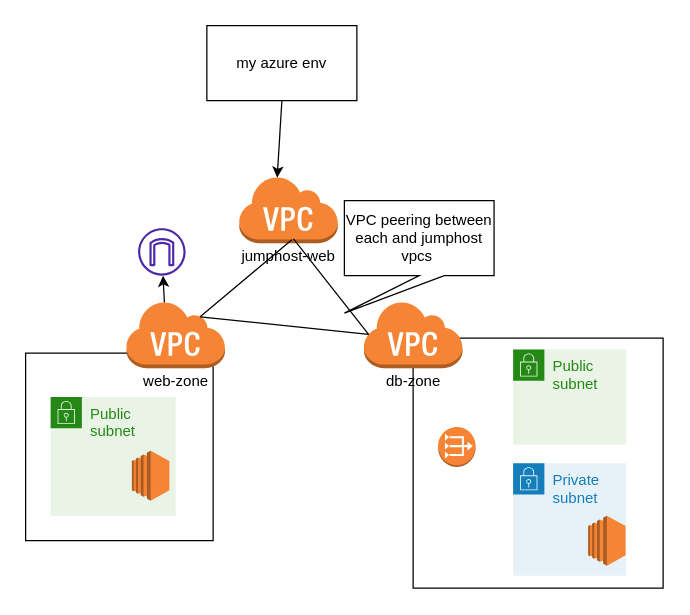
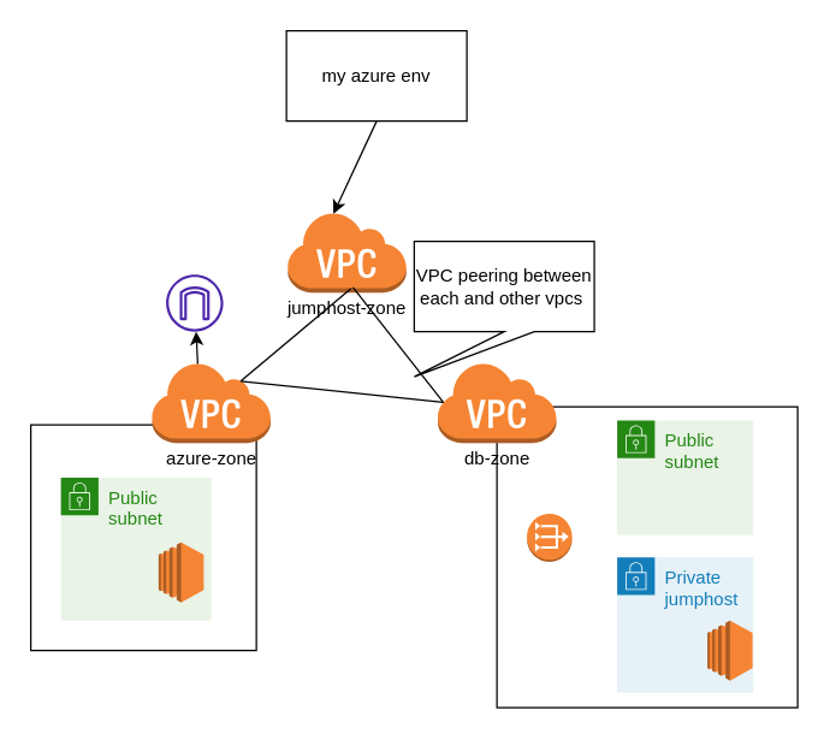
  <mxCell id="0" />
  <mxCell id="1" parent="0" />
  <mxCell id="2" value="" style="whiteSpace=wrap;html=1;aspect=fixed;" vertex="1" parent="1"><mxGeometry x="330" y="270" width="200" height="200" as="geometry" /></mxCell>
  <mxCell id="3" value="" style="whiteSpace=wrap;html=1;aspect=fixed;" vertex="1" parent="1"><mxGeometry x="20" y="282" width="150" height="150" as="geometry" /></mxCell>
  <mxCell id="4" style="edgeStyle=none;rounded=0;orthogonalLoop=1;jettySize=auto;html=1;exitX=0.39;exitY=0.03;exitDx=0;exitDy=0;exitPerimeter=0;" edge="1" parent="1" source="5" target="15"><mxGeometry relative="1" as="geometry" /></mxCell>
  <mxCell id="5" value="" style="outlineConnect=0;dashed=0;verticalLabelPosition=bottom;verticalAlign=top;align=center;html=1;shape=mxgraph.aws3.virtual_private_cloud;fillColor=#F58534;gradientColor=none;" vertex="1" parent="1"><mxGeometry x="100" y="240" width="79.5" height="54" as="geometry" /></mxCell>
  <mxCell id="6" value="" style="outlineConnect=0;dashed=0;verticalLabelPosition=bottom;verticalAlign=top;align=center;html=1;shape=mxgraph.aws3.virtual_private_cloud;fillColor=#F58534;gradientColor=none;" vertex="1" parent="1"><mxGeometry x="290" y="240" width="79.5" height="54" as="geometry" /></mxCell>
- <mxCell id="7" value="web-zone" style="text;html=1;align=center;verticalAlign=middle;resizable=0;points=[];autosize=1;strokeColor=none;fillColor=none;" vertex="1" parent="1"><mxGeometry x="100" y="290" width="80" height="30" as="geometry" /></mxCell>
+ <mxCell id="7" value="azure-zone" style="text;html=1;align=center;verticalAlign=middle;resizable=0;points=[];autosize=1;strokeColor=none;fillColor=none;" vertex="1" parent="1"><mxGeometry x="100" y="290" width="80" height="30" as="geometry" /></mxCell>
  <mxCell id="8" value="db-zone" style="text;html=1;align=center;verticalAlign=middle;resizable=0;points=[];autosize=1;strokeColor=none;fillColor=none;" vertex="1" parent="1"><mxGeometry x="295" y="290" width="70" height="30" as="geometry" /></mxCell>
  <mxCell id="9" value="" style="outlineConnect=0;dashed=0;verticalLabelPosition=bottom;verticalAlign=top;align=center;html=1;shape=mxgraph.aws3.virtual_private_cloud;fillColor=#F58534;gradientColor=none;" vertex="1" parent="1"><mxGeometry x="190.25" y="140" width="79.5" height="54" as="geometry" /></mxCell>
- <mxCell id="10" value="jumphost-web" style="text;html=1;align=center;verticalAlign=middle;resizable=0;points=[];autosize=1;strokeColor=none;fillColor=none;" vertex="1" parent="1"><mxGeometry x="180" y="190" width="100" height="30" as="geometry" /></mxCell>
+ <mxCell id="10" value="jumphost-zone" style="text;html=1;align=center;verticalAlign=middle;resizable=0;points=[];autosize=1;strokeColor=none;fillColor=none;" vertex="1" parent="1"><mxGeometry x="180" y="190" width="100" height="30" as="geometry" /></mxCell>
  <mxCell id="11" value="" style="endArrow=none;html=1;rounded=0;exitX=0.75;exitY=0.24;exitDx=0;exitDy=0;exitPerimeter=0;entryX=0.53;entryY=0.044;entryDx=0;entryDy=0;entryPerimeter=0;" edge="1" parent="1" source="5" target="10"><mxGeometry width="50" height="50" relative="1" as="geometry"><mxPoint x="50" y="410" as="sourcePoint" /><mxPoint x="100" y="360" as="targetPoint" /></mxGeometry></mxCell>
  <mxCell id="12" value="" style="endArrow=none;html=1;rounded=0;entryX=0.055;entryY=0.5;entryDx=0;entryDy=0;entryPerimeter=0;exitX=0.543;exitY=0.022;exitDx=0;exitDy=0;exitPerimeter=0;" edge="1" parent="1" source="10" target="6"><mxGeometry width="50" height="50" relative="1" as="geometry"><mxPoint x="170" y="263" as="sourcePoint" /><mxPoint x="206" y="200" as="targetPoint" /></mxGeometry></mxCell>
  <mxCell id="13" value="" style="endArrow=none;html=1;rounded=0;entryX=0.055;entryY=0.5;entryDx=0;entryDy=0;entryPerimeter=0;exitX=0.75;exitY=0.24;exitDx=0;exitDy=0;exitPerimeter=0;" edge="1" parent="1" source="5" target="6"><mxGeometry width="50" height="50" relative="1" as="geometry"><mxPoint x="272" y="198" as="sourcePoint" /><mxPoint x="304" y="277" as="targetPoint" /></mxGeometry></mxCell>
- <mxCell id="14" value="VPC peering between each and jumphost vpcs&amp;nbsp;" style="shape=callout;whiteSpace=wrap;html=1;perimeter=calloutPerimeter;size=30;position=0.5;position2=0;" vertex="1" parent="1"><mxGeometry x="275" y="160" width="119.75" height="90" as="geometry" /></mxCell>
+ <mxCell id="14" value="VPC peering between each and other vpcs&amp;nbsp;" style="shape=callout;whiteSpace=wrap;html=1;perimeter=calloutPerimeter;size=30;position=0.5;position2=0;" vertex="1" parent="1"><mxGeometry x="275" y="160" width="119.75" height="90" as="geometry" /></mxCell>
  <mxCell id="15" value="" style="sketch=0;outlineConnect=0;fontColor=#232F3E;gradientColor=none;fillColor=#4D27AA;strokeColor=none;dashed=0;verticalLabelPosition=bottom;verticalAlign=top;align=center;html=1;fontSize=12;fontStyle=0;aspect=fixed;pointerEvents=1;shape=mxgraph.aws4.internet_gateway;" vertex="1" parent="1"><mxGeometry x="110" y="182" width="38" height="38" as="geometry" /></mxCell>
  <mxCell id="16" value="Public subnet" style="points=[[0,0],[0.25,0],[0.5,0],[0.75,0],[1,0],[1,0.25],[1,0.5],[1,0.75],[1,1],[0.75,1],[0.5,1],[0.25,1],[0,1],[0,0.75],[0,0.5],[0,0.25]];outlineConnect=0;gradientColor=none;html=1;whiteSpace=wrap;fontSize=12;fontStyle=0;container=1;pointerEvents=0;collapsible=0;recursiveResize=0;shape=mxgraph.aws4.group;grIcon=mxgraph.aws4.group_security_group;grStroke=0;strokeColor=#248814;fillColor=#E9F3E6;verticalAlign=top;align=left;spacingLeft=30;fontColor=#248814;dashed=0;" vertex="1" parent="1"><mxGeometry x="40" y="317" width="100" height="95" as="geometry" /></mxCell>
  <mxCell id="17" value="" style="outlineConnect=0;dashed=0;verticalLabelPosition=bottom;verticalAlign=top;align=center;html=1;shape=mxgraph.aws3.ec2;fillColor=#F58534;gradientColor=none;shadow=0;" vertex="1" parent="1"><mxGeometry x="105" y="360" width="30" height="40" as="geometry" /></mxCell>
  <mxCell id="18" value="Public subnet" style="points=[[0,0],[0.25,0],[0.5,0],[0.75,0],[1,0],[1,0.25],[1,0.5],[1,0.75],[1,1],[0.75,1],[0.5,1],[0.25,1],[0,1],[0,0.75],[0,0.5],[0,0.25]];outlineConnect=0;gradientColor=none;html=1;whiteSpace=wrap;fontSize=12;fontStyle=0;container=1;pointerEvents=0;collapsible=0;recursiveResize=0;shape=mxgraph.aws4.group;grIcon=mxgraph.aws4.group_security_group;grStroke=0;strokeColor=#248814;fillColor=#E9F3E6;verticalAlign=top;align=left;spacingLeft=30;fontColor=#248814;dashed=0;" vertex="1" parent="1"><mxGeometry x="410" y="279" width="90.5" height="76" as="geometry" /></mxCell>
- <mxCell id="19" value="Private subnet" style="points=[[0,0],[0.25,0],[0.5,0],[0.75,0],[1,0],[1,0.25],[1,0.5],[1,0.75],[1,1],[0.75,1],[0.5,1],[0.25,1],[0,1],[0,0.75],[0,0.5],[0,0.25]];outlineConnect=0;gradientColor=none;html=1;whiteSpace=wrap;fontSize=12;fontStyle=0;container=1;pointerEvents=0;collapsible=0;recursiveResize=0;shape=mxgraph.aws4.group;grIcon=mxgraph.aws4.group_security_group;grStroke=0;strokeColor=#147EBA;fillColor=#E6F2F8;verticalAlign=top;align=left;spacingLeft=30;fontColor=#147EBA;dashed=0;" vertex="1" parent="1"><mxGeometry x="410" y="370" width="90.5" height="90" as="geometry" /></mxCell>
+ <mxCell id="19" value="Private jumphost" style="points=[[0,0],[0.25,0],[0.5,0],[0.75,0],[1,0],[1,0.25],[1,0.5],[1,0.75],[1,1],[0.75,1],[0.5,1],[0.25,1],[0,1],[0,0.75],[0,0.5],[0,0.25]];outlineConnect=0;gradientColor=none;html=1;whiteSpace=wrap;fontSize=12;fontStyle=0;container=1;pointerEvents=0;collapsible=0;recursiveResize=0;shape=mxgraph.aws4.group;grIcon=mxgraph.aws4.group_security_group;grStroke=0;strokeColor=#147EBA;fillColor=#E6F2F8;verticalAlign=top;align=left;spacingLeft=30;fontColor=#147EBA;dashed=0;" vertex="1" parent="1"><mxGeometry x="410" y="370" width="90.5" height="90" as="geometry" /></mxCell>
  <mxCell id="20" value="" style="outlineConnect=0;dashed=0;verticalLabelPosition=bottom;verticalAlign=top;align=center;html=1;shape=mxgraph.aws3.ec2;fillColor=#F58534;gradientColor=none;shadow=0;" vertex="1" parent="1"><mxGeometry x="470" y="412" width="30" height="40" as="geometry" /></mxCell>
  <mxCell id="21" value="" style="outlineConnect=0;dashed=0;verticalLabelPosition=bottom;verticalAlign=top;align=center;html=1;shape=mxgraph.aws3.vpc_nat_gateway;fillColor=#F58534;gradientColor=none;" vertex="1" parent="1"><mxGeometry x="350" y="341" width="30" height="32" as="geometry" /></mxCell>
  <mxCell id="22" style="edgeStyle=none;rounded=0;orthogonalLoop=1;jettySize=auto;html=1;exitX=0.5;exitY=1;exitDx=0;exitDy=0;entryX=0.39;entryY=0.03;entryDx=0;entryDy=0;entryPerimeter=0;" edge="1" parent="1" source="23" target="9"><mxGeometry relative="1" as="geometry" /></mxCell>
- <mxCell id="23" value="my azure env" style="rounded=0;whiteSpace=wrap;html=1;" vertex="1" parent="1"><mxGeometry x="165" y="20" width="120" height="60" as="geometry" /></mxCell>
+ <mxCell id="23" value="my azure env" style="rounded=0;whiteSpace=wrap;html=1;" vertex="1" parent="1"><mxGeometry x="190" y="20" width="120" height="60" as="geometry" /></mxCell>
